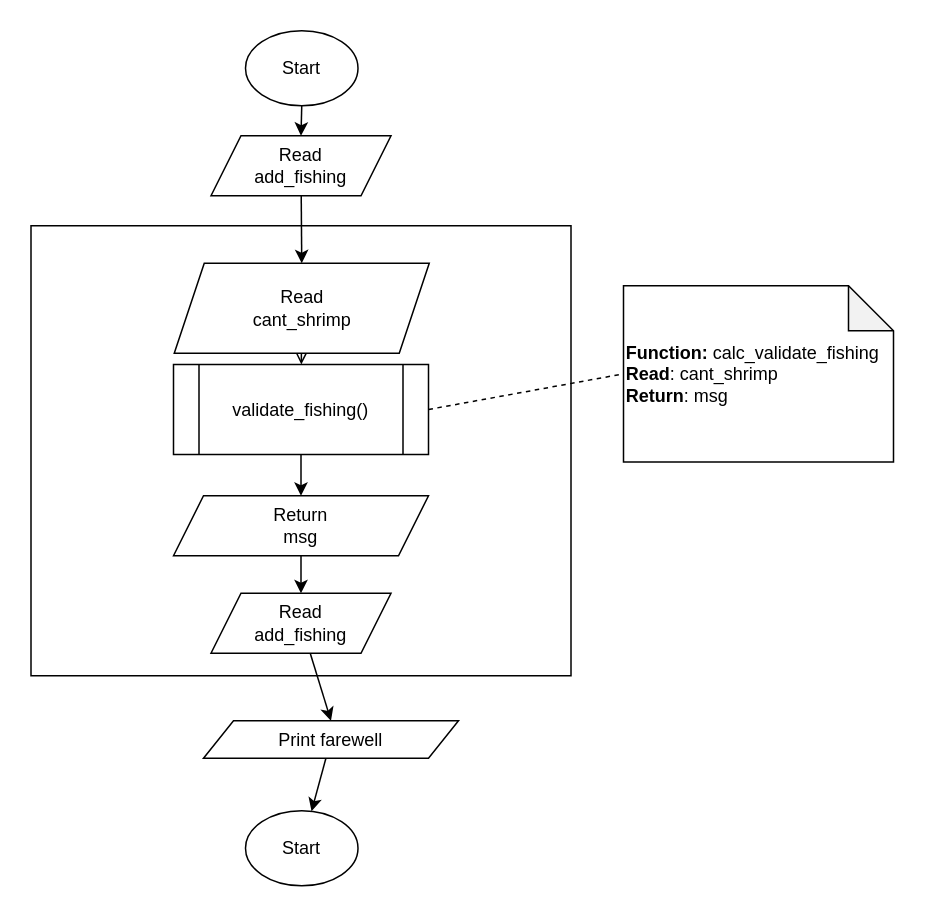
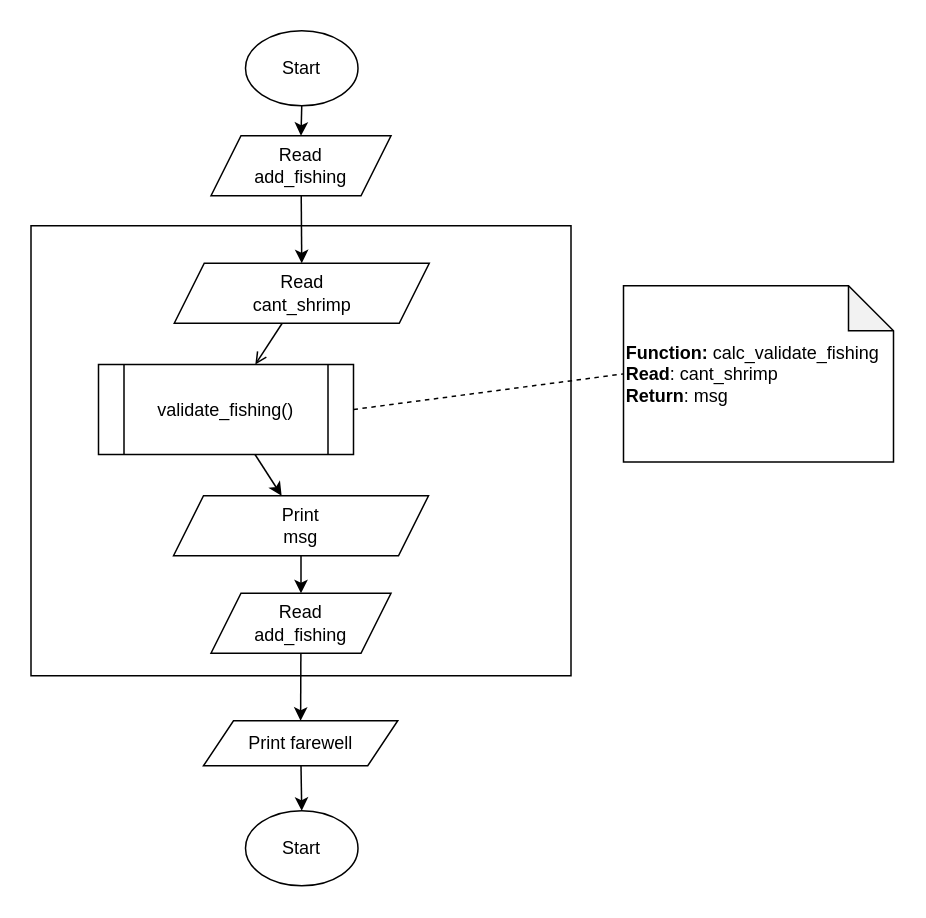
  <mxCell id="0" />
  <mxCell id="1" parent="0" />
  <mxCell id="2" value="" style="rounded=0;whiteSpace=wrap;html=1;" parent="1" vertex="1"><mxGeometry x="20" y="150" width="360" height="300" as="geometry" /></mxCell>
  <mxCell id="3" value="" style="edgeStyle=none;html=1;entryX=0.5;entryY=0;entryDx=0;entryDy=0;" parent="1" source="4" target="6" edge="1"><mxGeometry relative="1" as="geometry"><mxPoint x="200" y="90" as="targetPoint" /></mxGeometry></mxCell>
  <mxCell id="4" value="Start" style="ellipse;whiteSpace=wrap;html=1;" parent="1" vertex="1"><mxGeometry x="163" y="20" width="75" height="50" as="geometry" /></mxCell>
  <mxCell id="5" value="" style="edgeStyle=none;html=1;entryX=0.5;entryY=0;entryDx=0;entryDy=0;" parent="1" source="6" target="8" edge="1"><mxGeometry relative="1" as="geometry"><mxPoint x="200.5" y="150" as="targetPoint" /></mxGeometry></mxCell>
  <mxCell id="6" value="Read&lt;br&gt;add_fishing" style="shape=parallelogram;perimeter=parallelogramPerimeter;whiteSpace=wrap;html=1;fixedSize=1;" parent="1" vertex="1"><mxGeometry x="140" y="90" width="120" height="40" as="geometry" /></mxCell>
  <mxCell id="7" value="" style="edgeStyle=none;html=1;endArrow=open;" parent="1" source="8" target="15" edge="1"><mxGeometry relative="1" as="geometry" /></mxCell>
- <mxCell id="8" value="Read&lt;br&gt;cant_shrimp" style="shape=parallelogram;perimeter=parallelogramPerimeter;whiteSpace=wrap;html=1;fixedSize=1;" parent="1" vertex="1"><mxGeometry x="115.5" y="175" width="170" height="60" as="geometry" /></mxCell>
+ <mxCell id="8" value="Read&lt;br&gt;cant_shrimp" style="shape=parallelogram;perimeter=parallelogramPerimeter;whiteSpace=wrap;html=1;fixedSize=1;" parent="1" vertex="1"><mxGeometry x="115.5" y="175" width="170" height="40" as="geometry" /></mxCell>
  <mxCell id="9" value="" style="edgeStyle=none;html=1;" parent="1" source="15" target="13" edge="1"><mxGeometry relative="1" as="geometry" /></mxCell>
  <mxCell id="10" value="&lt;b&gt;Function:&amp;nbsp;&lt;/b&gt;calc_validate_fishing&lt;br&gt;&lt;b&gt;Read&lt;/b&gt;:&amp;nbsp;&lt;span style=&quot;text-align: center;&quot;&gt;cant_shrimp&lt;/span&gt;&lt;br&gt;&lt;b&gt;Return&lt;/b&gt;:&amp;nbsp;&lt;span style=&quot;text-align: center;&quot;&gt;msg&lt;/span&gt;" style="shape=note;whiteSpace=wrap;html=1;backgroundOutline=1;darkOpacity=0.05;align=left;" parent="1" vertex="1"><mxGeometry x="415" y="190" width="180" height="117.5" as="geometry" /></mxCell>
  <mxCell id="11" value="" style="endArrow=none;dashed=1;html=1;entryX=0;entryY=0.5;entryDx=0;entryDy=0;entryPerimeter=0;exitX=1;exitY=0.5;exitDx=0;exitDy=0;" parent="1" source="15" target="10" edge="1"><mxGeometry width="50" height="50" relative="1" as="geometry"><mxPoint x="433" y="381" as="sourcePoint" /><mxPoint x="350" y="-50" as="targetPoint" /></mxGeometry></mxCell>
  <mxCell id="12" value="" style="edgeStyle=none;html=1;" parent="1" source="13" target="17" edge="1"><mxGeometry relative="1" as="geometry" /></mxCell>
- <mxCell id="13" value="Return&lt;br&gt;msg" style="shape=parallelogram;perimeter=parallelogramPerimeter;whiteSpace=wrap;html=1;fixedSize=1;" parent="1" vertex="1"><mxGeometry x="115" y="330" width="170" height="40" as="geometry" /></mxCell>
+ <mxCell id="13" value="Print&lt;br&gt;msg" style="shape=parallelogram;perimeter=parallelogramPerimeter;whiteSpace=wrap;html=1;fixedSize=1;" parent="1" vertex="1"><mxGeometry x="115" y="330" width="170" height="40" as="geometry" /></mxCell>
  <mxCell id="14" value="Start" style="ellipse;whiteSpace=wrap;html=1;" parent="1" vertex="1"><mxGeometry x="163" y="540" width="75" height="50" as="geometry" /></mxCell>
- <mxCell id="15" value="validate_fishing()" style="shape=process;whiteSpace=wrap;html=1;backgroundOutline=1;" parent="1" vertex="1"><mxGeometry x="115" y="242.5" width="170" height="60" as="geometry" /></mxCell>
+ <mxCell id="15" value="validate_fishing()" style="shape=process;whiteSpace=wrap;html=1;backgroundOutline=1;" parent="1" vertex="1"><mxGeometry x="65" y="242.5" width="170" height="60" as="geometry" /></mxCell>
  <mxCell id="16" style="edgeStyle=none;html=1;entryX=0.5;entryY=0;entryDx=0;entryDy=0;" edge="1" parent="1" source="17" target="19"><mxGeometry relative="1" as="geometry" /></mxCell>
  <mxCell id="17" value="Read&lt;br&gt;add_fishing" style="shape=parallelogram;perimeter=parallelogramPerimeter;whiteSpace=wrap;html=1;fixedSize=1;" parent="1" vertex="1"><mxGeometry x="140" y="395" width="120" height="40" as="geometry" /></mxCell>
  <mxCell id="18" value="" style="edgeStyle=none;html=1;" edge="1" parent="1" source="19" target="14"><mxGeometry relative="1" as="geometry" /></mxCell>
- <mxCell id="19" value="Print farewell" style="shape=parallelogram;perimeter=parallelogramPerimeter;whiteSpace=wrap;html=1;fixedSize=1;" vertex="1" parent="1"><mxGeometry x="135" y="480" width="170" height="25" as="geometry" /></mxCell>
+ <mxCell id="19" value="Print farewell" style="shape=parallelogram;perimeter=parallelogramPerimeter;whiteSpace=wrap;html=1;fixedSize=1;" vertex="1" parent="1"><mxGeometry x="135" y="480" width="129.5" height="30" as="geometry" /></mxCell>
